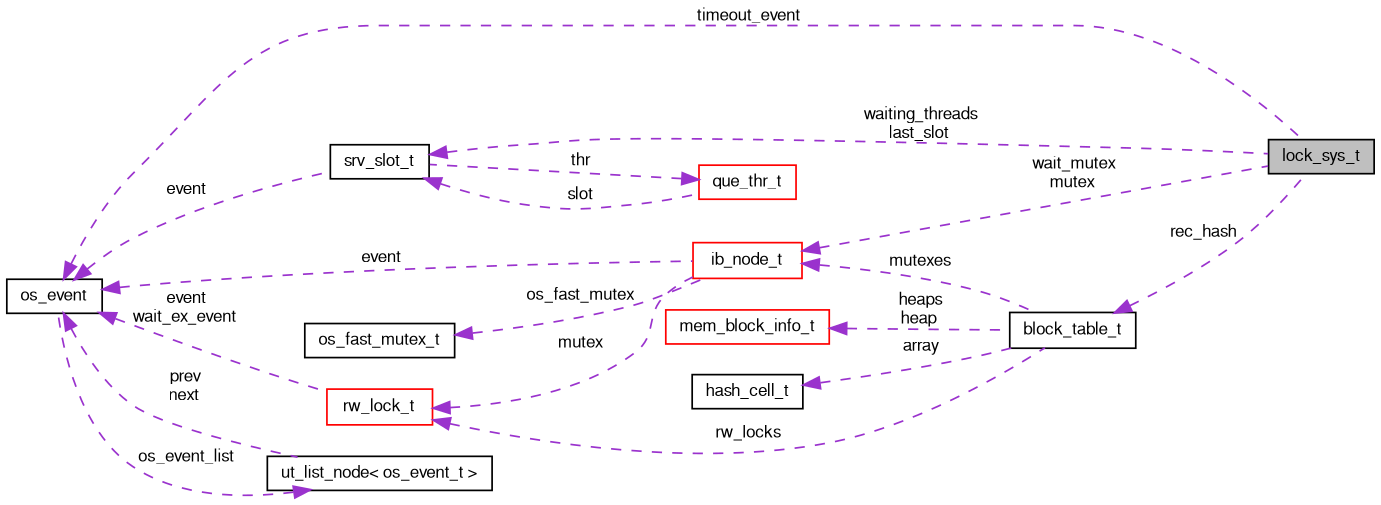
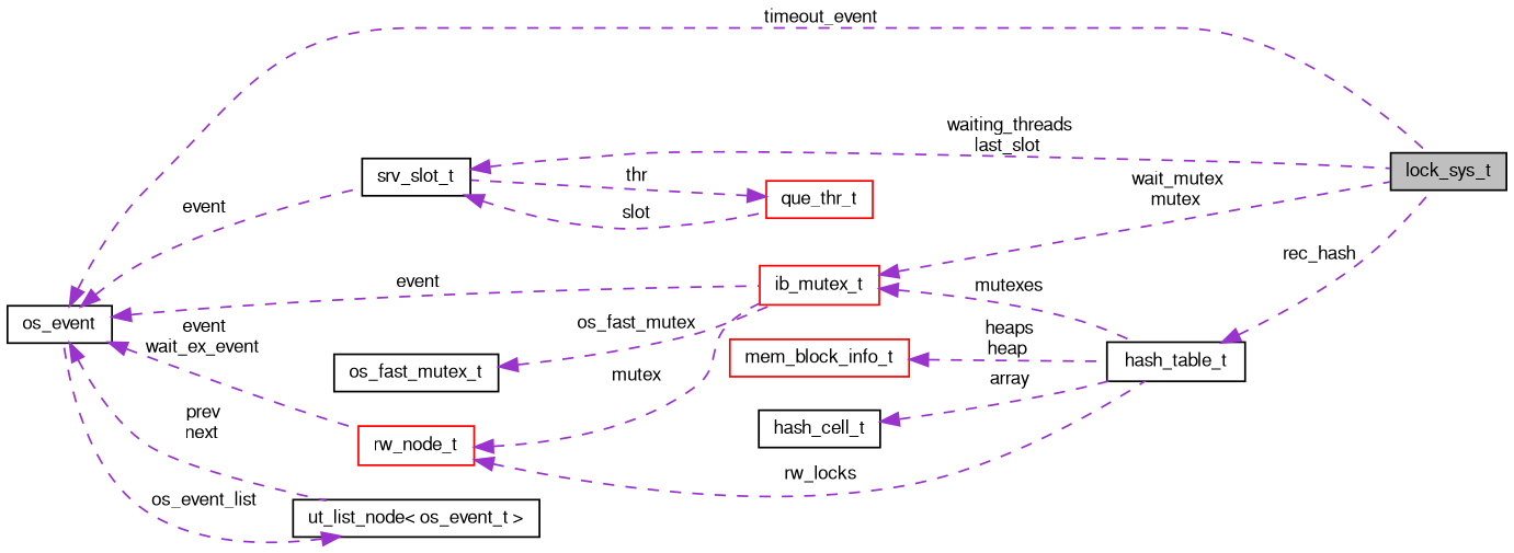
  digraph {
    rankdir=LR
    node [color=black fontname=FreeSans fontsize=10 shape=record]
    edge [color=darkorchid3 dir=back fontname=FreeSans fontsize=10 labelfontname=FreeSans labelfontsize=10 style=dashed]
    n1 [fillcolor=grey75 fontcolor=black height=0.2 label=lock_sys_t style=filled width=0.4]
    n2 [height=0.2 label=os_event width=0.4]
    n3 [height=0.2 label="ut_list_node\< os_event_t \>" width=0.4]
    n4 [height=0.2 label=srv_slot_t width=0.4]
-   n5 [color=red height=0.2 label=ib_node_t width=0.4]
-   n6 [color=red height=0.2 label=rw_lock_t width=0.4]
+   n5 [color=red height=0.2 label=ib_mutex_t width=0.4]
+   n6 [color=red height=0.2 label=rw_node_t width=0.4]
    n7 [color=red height=0.2 label=que_thr_t width=0.4]
-   n8 [height=0.2 label=block_table_t width=0.4]
+   n8 [height=0.2 label=hash_table_t width=0.4]
    n9 [height=0.2 label=os_fast_mutex_t width=0.4]
    n10 [color=red height=0.2 label=mem_block_info_t width=0.4]
    n11 [height=0.2 label=hash_cell_t width=0.4]
    n2 -> n1 [label=" timeout_event"]
    n2 -> n3 [label=" prev\nnext"]
    n2 -> n4 [label=" event"]
    n2 -> n5 [label=" event"]
    n2 -> n6 [label=" event\nwait_ex_event"]
    n3 -> n2 [label=" os_event_list"]
    n4 -> n1 [label=" waiting_threads\nlast_slot"]
    n4 -> n7 [label=" slot"]
    n5 -> n1 [label=" wait_mutex\nmutex"]
    n5 -> n8 [label=" mutexes"]
    n6 -> n5 [label=" mutex"]
    n6 -> n8 [label=" rw_locks"]
    n7 -> n4 [label=" thr"]
    n8 -> n1 [label=" rec_hash"]
    n9 -> n5 [label=" os_fast_mutex"]
    n10 -> n8 [label=" heaps\nheap"]
    n11 -> n8 [label=" array"]
  }
